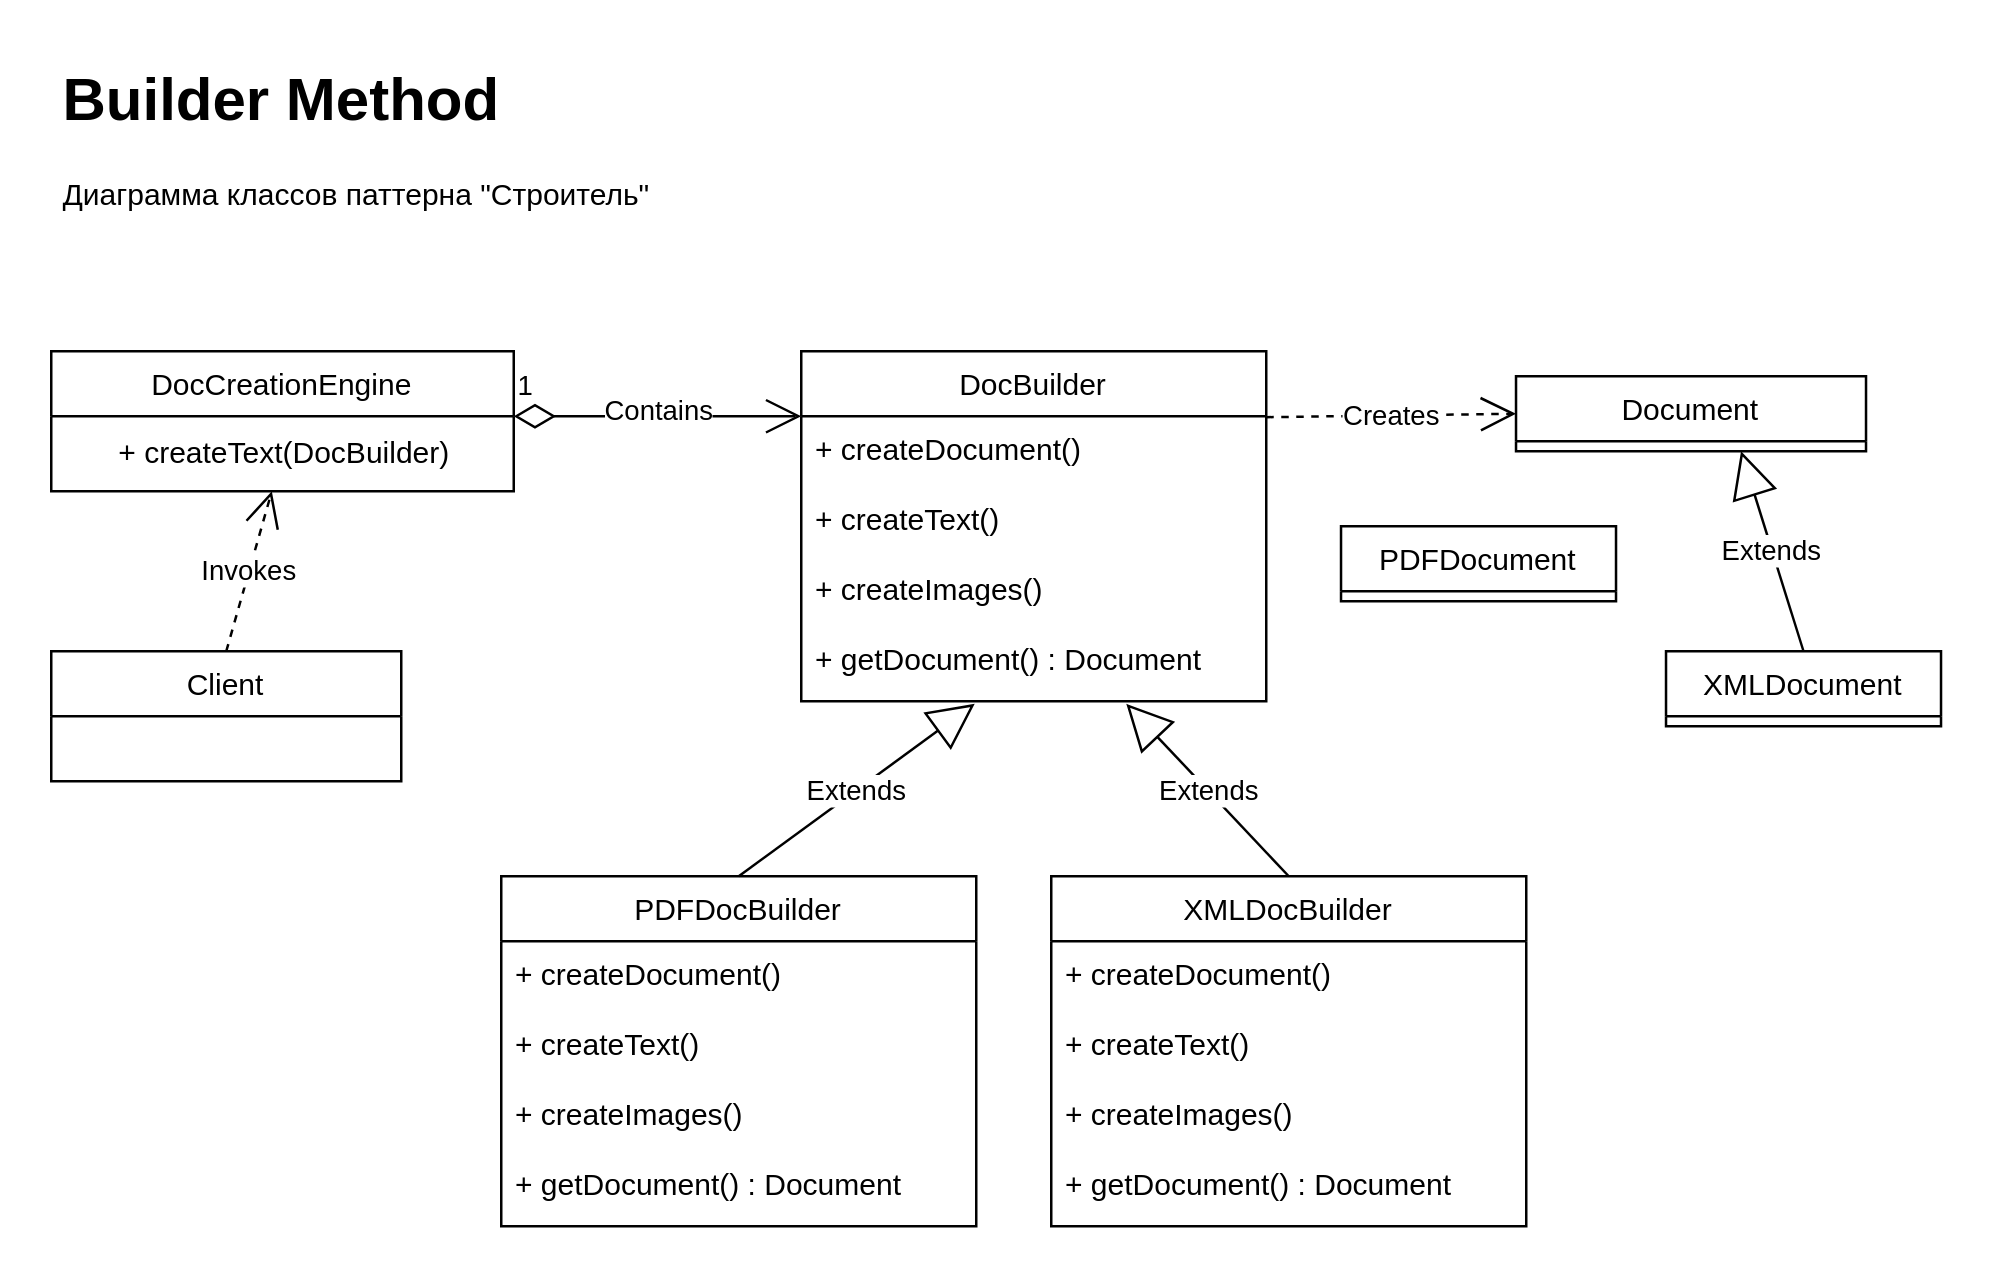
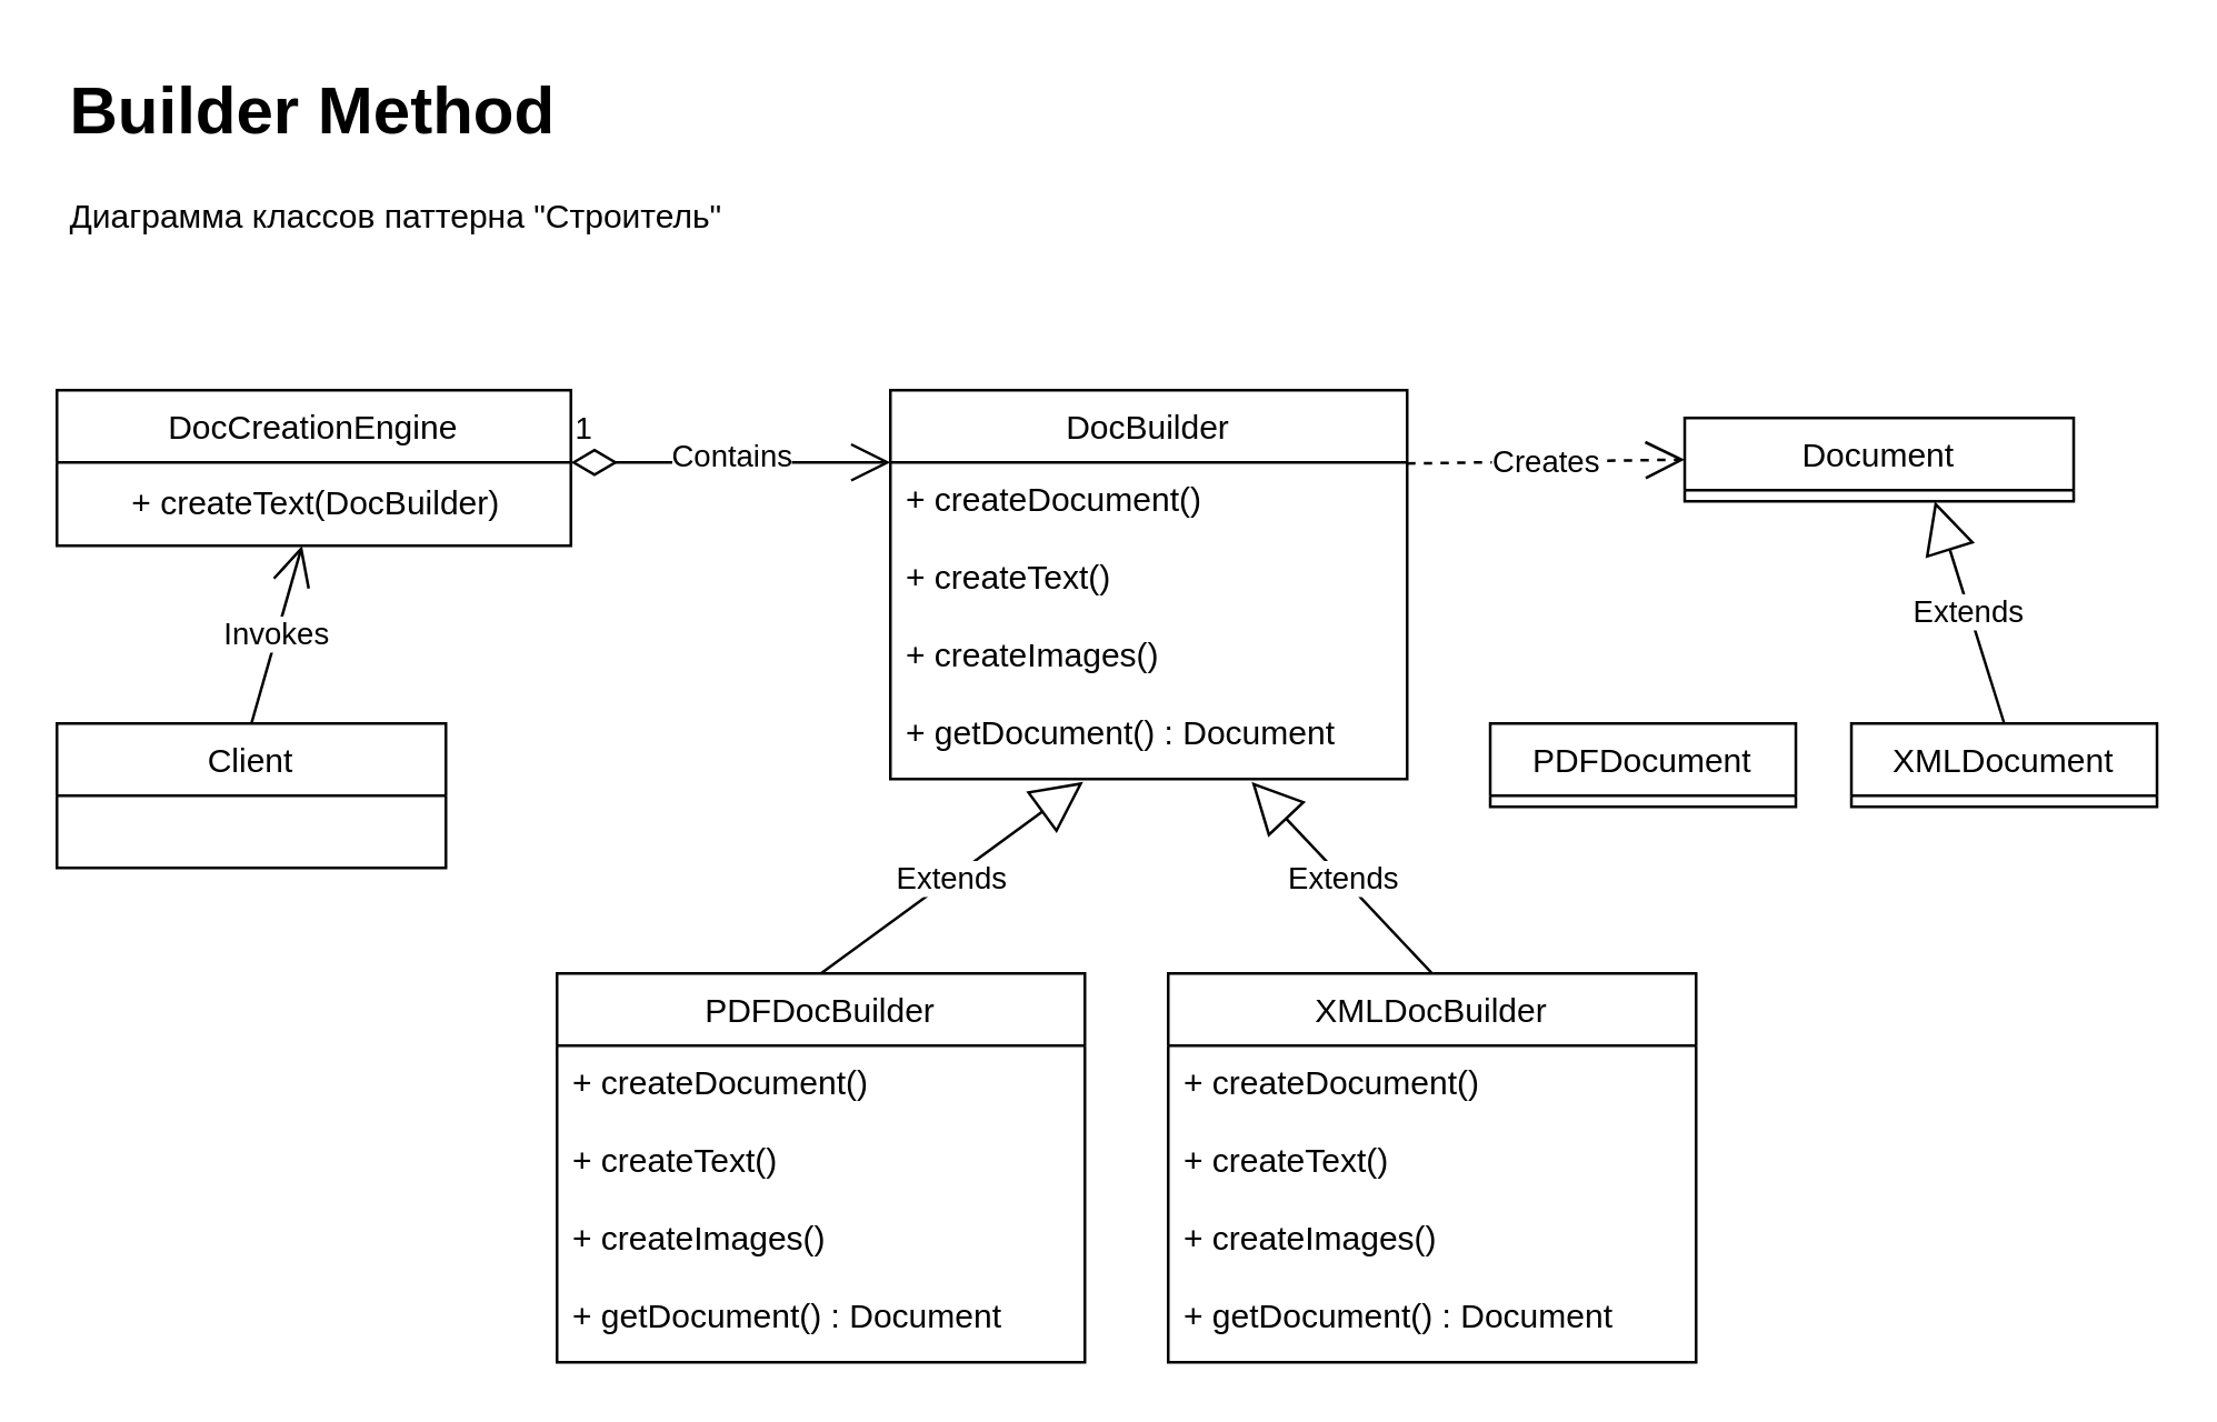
  <mxCell id="0" />
  <mxCell id="1" parent="0" />
  <mxCell id="2" value="&lt;h1&gt;Builder Method&lt;/h1&gt;&lt;p&gt;Диаграмма классов паттерна &quot;Строитель&quot;&lt;/p&gt;" style="text;html=1;strokeColor=none;fillColor=none;spacing=5;spacingTop=-20;whiteSpace=wrap;overflow=hidden;rounded=0;" parent="1" vertex="1"><mxGeometry x="20" y="20" width="290" height="70" as="geometry" /></mxCell>
  <mxCell id="3" value="DocBuilder" style="swimlane;fontStyle=0;childLayout=stackLayout;horizontal=1;startSize=26;fillColor=none;horizontalStack=0;resizeParent=1;resizeParentMax=0;resizeLast=0;collapsible=1;marginBottom=0;" parent="1" vertex="1"><mxGeometry x="320" y="140" width="186" height="140" as="geometry" /></mxCell>
  <mxCell id="4" value="+ createDocument()&#10;&#10;+ createText()&#10;&#10;+ createImages()&#10;&#10;+ getDocument() : Document" style="text;strokeColor=none;fillColor=none;align=left;verticalAlign=top;spacingLeft=4;spacingRight=4;overflow=hidden;rotatable=0;points=[[0,0.5],[1,0.5]];portConstraint=eastwest;" parent="3" vertex="1"><mxGeometry y="26" width="186" height="114" as="geometry" /></mxCell>
  <mxCell id="5" value="DocCreationEngine" style="swimlane;fontStyle=0;childLayout=stackLayout;horizontal=1;startSize=26;fillColor=none;horizontalStack=0;resizeParent=1;resizeParentMax=0;resizeLast=0;collapsible=1;marginBottom=0;" parent="1" vertex="1"><mxGeometry x="20" y="140" width="185" height="56" as="geometry" /></mxCell>
  <mxCell id="6" value="+ createText(DocBuilder)" style="text;html=1;align=center;verticalAlign=middle;resizable=0;points=[];autosize=1;strokeColor=none;fillColor=none;" vertex="1" parent="5"><mxGeometry y="26" width="185" height="30" as="geometry" /></mxCell>
  <mxCell id="7" value="Client" style="swimlane;fontStyle=0;childLayout=stackLayout;horizontal=1;startSize=26;fillColor=none;horizontalStack=0;resizeParent=1;resizeParentMax=0;resizeLast=0;collapsible=1;marginBottom=0;" parent="1" vertex="1"><mxGeometry x="20" y="260" width="140" height="52" as="geometry" /></mxCell>
  <mxCell id="8" value="PDFDocBuilder" style="swimlane;fontStyle=0;childLayout=stackLayout;horizontal=1;startSize=26;fillColor=none;horizontalStack=0;resizeParent=1;resizeParentMax=0;resizeLast=0;collapsible=1;marginBottom=0;" parent="1" vertex="1"><mxGeometry x="200" y="350" width="190" height="140" as="geometry" /></mxCell>
  <mxCell id="9" value="+ createDocument()&#10;&#10;+ createText()&#10;&#10;+ createImages()&#10;&#10;+ getDocument() : Document" style="text;strokeColor=none;fillColor=none;align=left;verticalAlign=top;spacingLeft=4;spacingRight=4;overflow=hidden;rotatable=0;points=[[0,0.5],[1,0.5]];portConstraint=eastwest;" vertex="1" parent="8"><mxGeometry y="26" width="190" height="114" as="geometry" /></mxCell>
  <mxCell id="10" value="Extends" style="endArrow=block;endSize=16;endFill=0;html=1;rounded=0;exitX=0.5;exitY=0;exitDx=0;exitDy=0;entryX=0.373;entryY=1.009;entryDx=0;entryDy=0;entryPerimeter=0;" parent="1" source="8" target="4" edge="1"><mxGeometry width="160" relative="1" as="geometry"><mxPoint x="720" y="340" as="sourcePoint" /><mxPoint x="320" y="280" as="targetPoint" /></mxGeometry></mxCell>
- <mxCell id="11" value="Invokes" style="endArrow=open;endSize=12;dashed=1;html=1;rounded=0;exitX=0.5;exitY=0;exitDx=0;exitDy=0;" edge="1" parent="1" source="7" target="6"><mxGeometry width="160" relative="1" as="geometry"><mxPoint x="80" y="250" as="sourcePoint" /><mxPoint x="580" y="200" as="targetPoint" /></mxGeometry></mxCell>
+ <mxCell id="11" value="Invokes" style="endArrow=open;endSize=12;dashed=0;html=1;rounded=0;exitX=0.5;exitY=0;exitDx=0;exitDy=0;" edge="1" parent="1" source="7" target="6"><mxGeometry width="160" relative="1" as="geometry"><mxPoint x="80" y="250" as="sourcePoint" /><mxPoint x="580" y="200" as="targetPoint" /></mxGeometry></mxCell>
  <mxCell id="12" value="XMLDocBuilder" style="swimlane;fontStyle=0;childLayout=stackLayout;horizontal=1;startSize=26;fillColor=none;horizontalStack=0;resizeParent=1;resizeParentMax=0;resizeLast=0;collapsible=1;marginBottom=0;" vertex="1" parent="1"><mxGeometry x="420" y="350" width="190" height="140" as="geometry" /></mxCell>
  <mxCell id="13" value="+ createDocument()&#10;&#10;+ createText()&#10;&#10;+ createImages()&#10;&#10;+ getDocument() : Document" style="text;strokeColor=none;fillColor=none;align=left;verticalAlign=top;spacingLeft=4;spacingRight=4;overflow=hidden;rotatable=0;points=[[0,0.5],[1,0.5]];portConstraint=eastwest;" vertex="1" parent="12"><mxGeometry y="26" width="190" height="114" as="geometry" /></mxCell>
  <mxCell id="14" value="Extends" style="endArrow=block;endSize=16;endFill=0;html=1;rounded=0;exitX=0.5;exitY=0;exitDx=0;exitDy=0;entryX=0.699;entryY=1.009;entryDx=0;entryDy=0;entryPerimeter=0;" edge="1" parent="1" source="12" target="4"><mxGeometry width="160" relative="1" as="geometry"><mxPoint x="480" y="330" as="sourcePoint" /><mxPoint x="505" y="260" as="targetPoint" /></mxGeometry></mxCell>
  <mxCell id="15" value="1" style="endArrow=open;html=1;endSize=12;startArrow=diamondThin;startSize=14;startFill=0;edgeStyle=orthogonalEdgeStyle;align=left;verticalAlign=bottom;rounded=0;" edge="1" parent="1"><mxGeometry x="-1" y="3" relative="1" as="geometry"><mxPoint x="205" y="166" as="sourcePoint" /><mxPoint x="320" y="166" as="targetPoint" /></mxGeometry></mxCell>
  <mxCell id="16" value="Contains" style="edgeLabel;html=1;align=center;verticalAlign=middle;resizable=0;points=[];" vertex="1" connectable="0" parent="15"><mxGeometry x="-0.009" y="3" relative="1" as="geometry"><mxPoint as="offset" /></mxGeometry></mxCell>
  <mxCell id="17" value="Document" style="swimlane;fontStyle=0;childLayout=stackLayout;horizontal=1;startSize=26;fillColor=none;horizontalStack=0;resizeParent=1;resizeParentMax=0;resizeLast=0;collapsible=1;marginBottom=0;" vertex="1" parent="1"><mxGeometry x="605.91" y="150" width="140" height="30" as="geometry" /></mxCell>
- <mxCell id="18" value="PDFDocument" style="swimlane;fontStyle=0;childLayout=stackLayout;horizontal=1;startSize=26;fillColor=none;horizontalStack=0;resizeParent=1;resizeParentMax=0;resizeLast=0;collapsible=1;marginBottom=0;" vertex="1" parent="1"><mxGeometry x="535.91" y="210" width="110" height="30" as="geometry" /></mxCell>
+ <mxCell id="18" value="PDFDocument" style="swimlane;fontStyle=0;childLayout=stackLayout;horizontal=1;startSize=26;fillColor=none;horizontalStack=0;resizeParent=1;resizeParentMax=0;resizeLast=0;collapsible=1;marginBottom=0;" vertex="1" parent="1"><mxGeometry x="535.91" y="260" width="110" height="30" as="geometry" /></mxCell>
  <mxCell id="19" value="XMLDocument" style="swimlane;fontStyle=0;childLayout=stackLayout;horizontal=1;startSize=26;fillColor=none;horizontalStack=0;resizeParent=1;resizeParentMax=0;resizeLast=0;collapsible=1;marginBottom=0;" vertex="1" parent="1"><mxGeometry x="665.91" y="260" width="110" height="30" as="geometry" /></mxCell>
  <mxCell id="20" value="Extends" style="endArrow=block;endSize=16;endFill=0;html=1;rounded=0;exitX=0.5;exitY=0;exitDx=0;exitDy=0;" edge="1" parent="1" source="19"><mxGeometry width="160" relative="1" as="geometry"><mxPoint x="745.91" y="250" as="sourcePoint" /><mxPoint x="695.91" y="180" as="targetPoint" /></mxGeometry></mxCell>
  <mxCell id="21" value="Creates" style="endArrow=open;endSize=12;dashed=1;html=1;rounded=0;entryX=0;entryY=0.5;entryDx=0;entryDy=0;exitX=1.022;exitY=0.117;exitDx=0;exitDy=0;exitPerimeter=0;" edge="1" parent="1" target="17"><mxGeometry width="160" relative="1" as="geometry"><mxPoint x="506.002" y="166.38" as="sourcePoint" /><mxPoint x="561.91" y="110" as="targetPoint" /></mxGeometry></mxCell>
